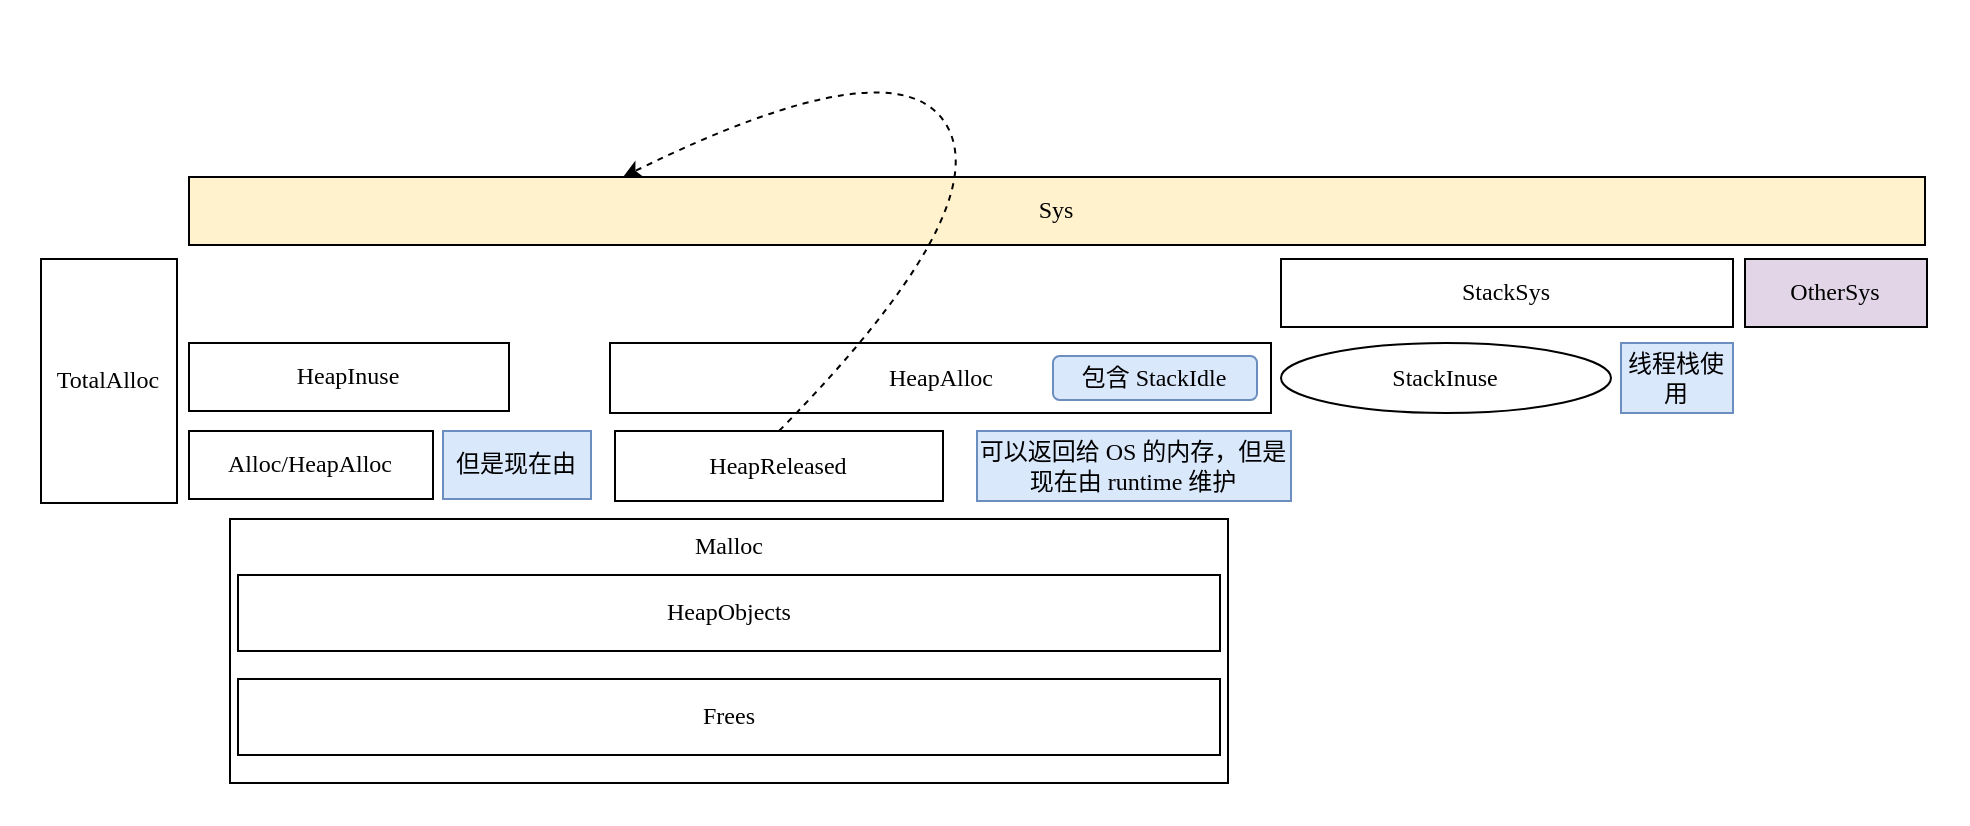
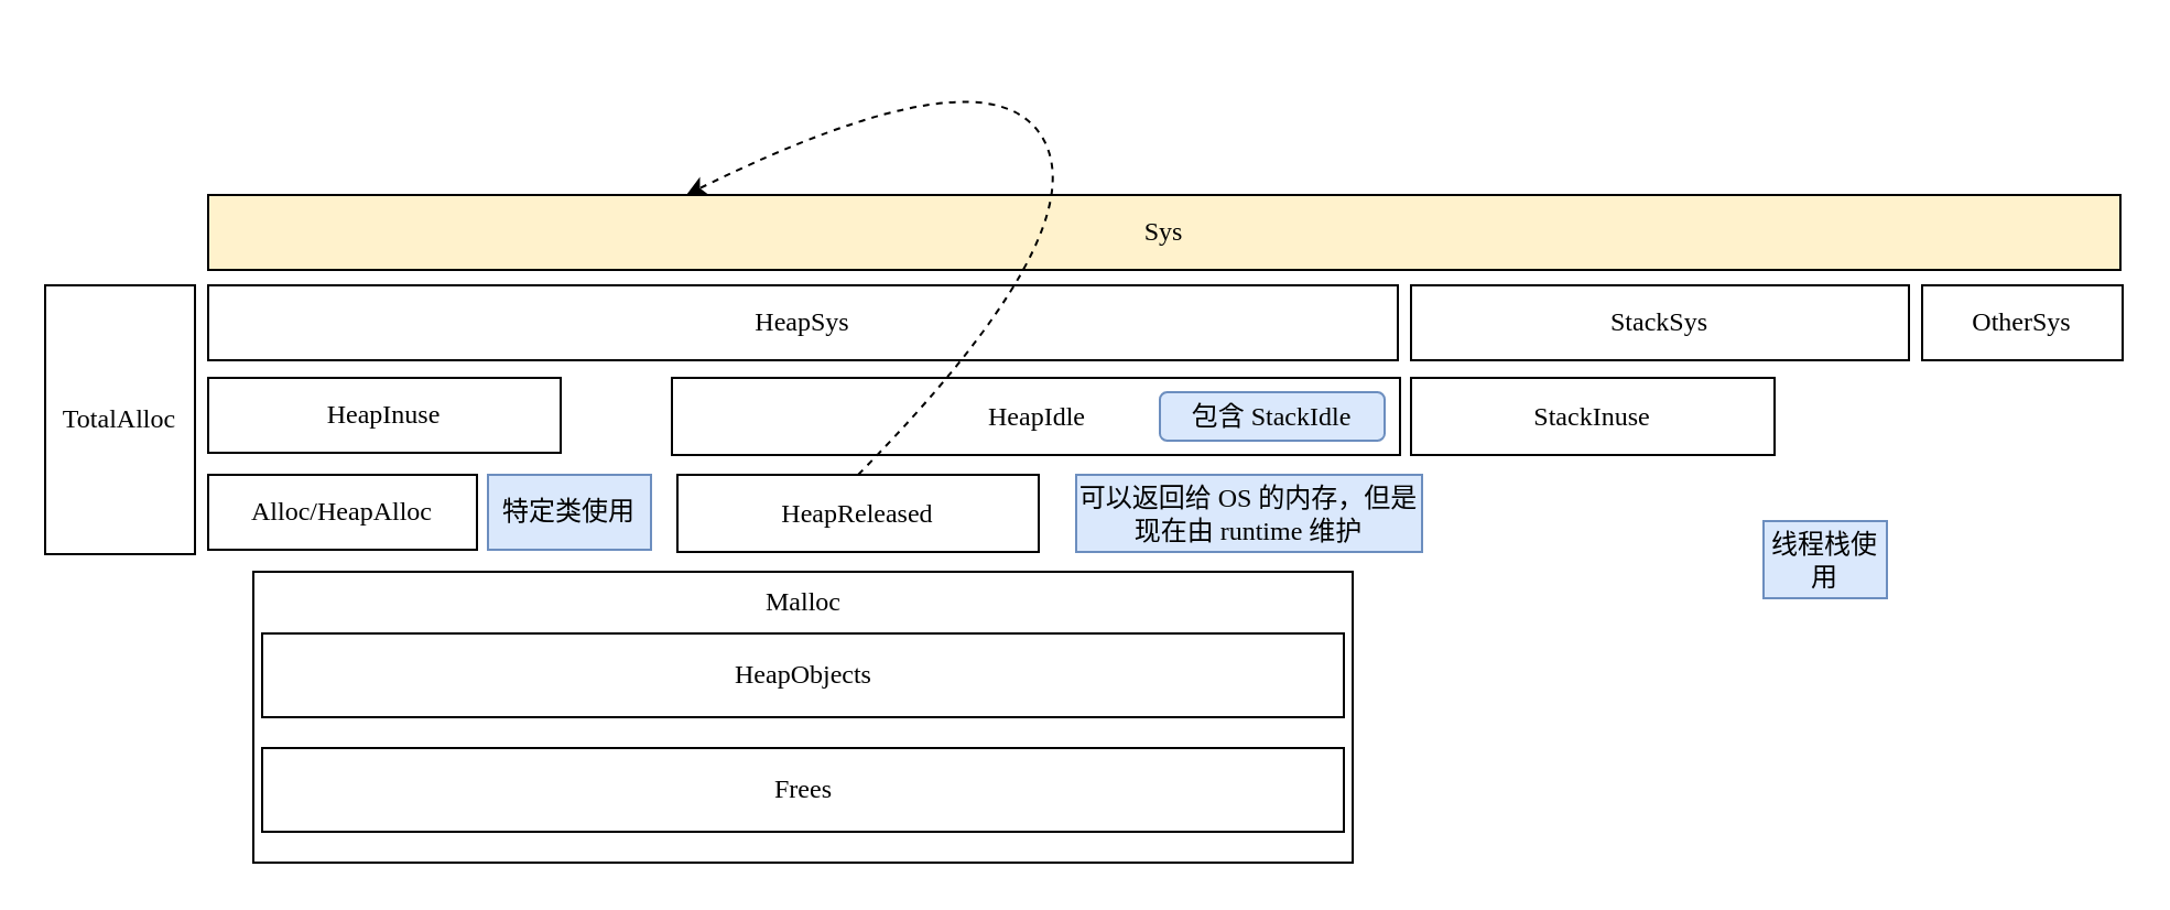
  <mxCell id="0" />
  <mxCell id="1" parent="0" />
  <mxCell id="2" value="Malloc" style="rounded=0;whiteSpace=wrap;html=1;align=center;verticalAlign=top;fontFamily=Verdana;" parent="1" vertex="1"><mxGeometry x="114.5" y="259" width="499" height="132" as="geometry" /></mxCell>
  <mxCell id="3" value="Alloc/HeapAlloc" style="rounded=0;whiteSpace=wrap;html=1;align=center;fontFamily=Verdana;" parent="1" vertex="1"><mxGeometry x="94" y="215" width="122" height="34" as="geometry" /></mxCell>
  <mxCell id="4" value="TotalAlloc" style="rounded=0;whiteSpace=wrap;html=1;align=center;fontFamily=Verdana;" parent="1" vertex="1"><mxGeometry x="20" y="129" width="68" height="122" as="geometry" /></mxCell>
  <mxCell id="5" value="Sys" style="rounded=0;whiteSpace=wrap;html=1;align=center;fontFamily=Verdana;fillColor=#fff2cc;" parent="1" vertex="1"><mxGeometry x="94" y="88" width="868" height="34" as="geometry" /></mxCell>
  <mxCell id="6" value="HeapInuse" style="rounded=0;whiteSpace=wrap;html=1;align=center;fontFamily=Verdana;" parent="1" vertex="1"><mxGeometry x="94" y="171" width="160" height="34" as="geometry" /></mxCell>
- <mxCell id="8" value="HeapAlloc" style="rounded=0;whiteSpace=wrap;html=1;align=center;fontFamily=Verdana;" parent="1" vertex="1"><mxGeometry x="304.5" y="171" width="330.5" height="35" as="geometry" /></mxCell>
+ <mxCell id="7" value="HeapSys" style="rounded=0;whiteSpace=wrap;html=1;align=center;fontFamily=Verdana;" parent="1" vertex="1"><mxGeometry x="94" y="129" width="540" height="34" as="geometry" /></mxCell>
+ <mxCell id="8" value="HeapIdle" style="rounded=0;whiteSpace=wrap;html=1;align=center;fontFamily=Verdana;" parent="1" vertex="1"><mxGeometry x="304.5" y="171" width="330.5" height="35" as="geometry" /></mxCell>
  <mxCell id="9" value="HeapReleased" style="rounded=0;whiteSpace=wrap;html=1;align=center;fontFamily=Verdana;" parent="1" vertex="1"><mxGeometry x="307" y="215" width="164" height="35" as="geometry" /></mxCell>
  <mxCell id="10" value="" style="curved=1;endArrow=classic;html=1;exitX=0.5;exitY=0;exitDx=0;exitDy=0;entryX=0.25;entryY=0;entryDx=0;entryDy=0;fontFamily=Verdana;dashed=1;" parent="1" source="9" target="5" edge="1"><mxGeometry width="50" height="50" relative="1" as="geometry"><mxPoint x="-102" y="673" as="sourcePoint" /><mxPoint x="-32" y="507" as="targetPoint" /><Array as="points"><mxPoint x="497" y="105" /><mxPoint x="449" y="20" /></Array></mxGeometry></mxCell>
  <mxCell id="11" value="HeapObjects" style="rounded=0;whiteSpace=wrap;html=1;align=center;fontFamily=Verdana;" parent="1" vertex="1"><mxGeometry x="118.5" y="287" width="491" height="38" as="geometry" /></mxCell>
  <mxCell id="12" value="StackSys" style="rounded=0;whiteSpace=wrap;html=1;align=center;fontFamily=Verdana;" parent="1" vertex="1"><mxGeometry x="640" y="129" width="226" height="34" as="geometry" /></mxCell>
- <mxCell id="13" value="StackInuse" style="ellipse;whiteSpace=wrap;html=1;align=center;fontFamily=Verdana;" parent="1" vertex="1"><mxGeometry x="640" y="171" width="165" height="35" as="geometry" /></mxCell>
- <mxCell id="14" value="OtherSys" style="rounded=0;whiteSpace=wrap;html=1;align=center;fontFamily=Verdana;fillColor=#e1d5e7;" parent="1" vertex="1"><mxGeometry x="872" y="129" width="91" height="34" as="geometry" /></mxCell>
+ <mxCell id="13" value="StackInuse" style="rounded=0;whiteSpace=wrap;html=1;align=center;fontFamily=Verdana;" parent="1" vertex="1"><mxGeometry x="640" y="171" width="165" height="35" as="geometry" /></mxCell>
+ <mxCell id="14" value="OtherSys" style="rounded=0;whiteSpace=wrap;html=1;align=center;fontFamily=Verdana;" parent="1" vertex="1"><mxGeometry x="872" y="129" width="91" height="34" as="geometry" /></mxCell>
  <mxCell id="15" value="Frees" style="rounded=0;whiteSpace=wrap;html=1;align=center;fontFamily=Verdana;" parent="1" vertex="1"><mxGeometry x="118.5" y="339" width="491" height="38" as="geometry" /></mxCell>
  <mxCell id="16" value="可以返回给 OS 的内存，但是现在由 runtime 维护" style="rounded=0;whiteSpace=wrap;html=1;align=center;fontFamily=Verdana;fillColor=#dae8fc;strokeColor=#6c8ebf;" parent="1" vertex="1"><mxGeometry x="488" y="215" width="157" height="35" as="geometry" /></mxCell>
- <mxCell id="17" value="但是现在由" style="rounded=0;whiteSpace=wrap;html=1;align=center;fontFamily=Verdana;fillColor=#dae8fc;strokeColor=#6c8ebf;" parent="1" vertex="1"><mxGeometry x="221" y="215" width="74" height="34" as="geometry" /></mxCell>
- <mxCell id="18" value="线程栈使用" style="rounded=0;whiteSpace=wrap;html=1;align=center;fontFamily=Verdana;fillColor=#dae8fc;strokeColor=#6c8ebf;" parent="1" vertex="1"><mxGeometry x="810" y="171" width="56" height="35" as="geometry" /></mxCell>
+ <mxCell id="17" value="特定类使用" style="rounded=0;whiteSpace=wrap;html=1;align=center;fontFamily=Verdana;fillColor=#dae8fc;strokeColor=#6c8ebf;" parent="1" vertex="1"><mxGeometry x="221" y="215" width="74" height="34" as="geometry" /></mxCell>
+ <mxCell id="18" value="线程栈使用" style="rounded=0;whiteSpace=wrap;html=1;align=center;fontFamily=Verdana;fillColor=#dae8fc;strokeColor=#6c8ebf;" parent="1" vertex="1"><mxGeometry x="800" y="236" width="56" height="35" as="geometry" /></mxCell>
  <mxCell id="19" value="包含 StackIdle" style="rounded=1;whiteSpace=wrap;html=1;fontFamily=Verdana;fillColor=#dae8fc;strokeColor=#6c8ebf;" parent="1" vertex="1"><mxGeometry x="526" y="177.5" width="102" height="22" as="geometry" /></mxCell>
